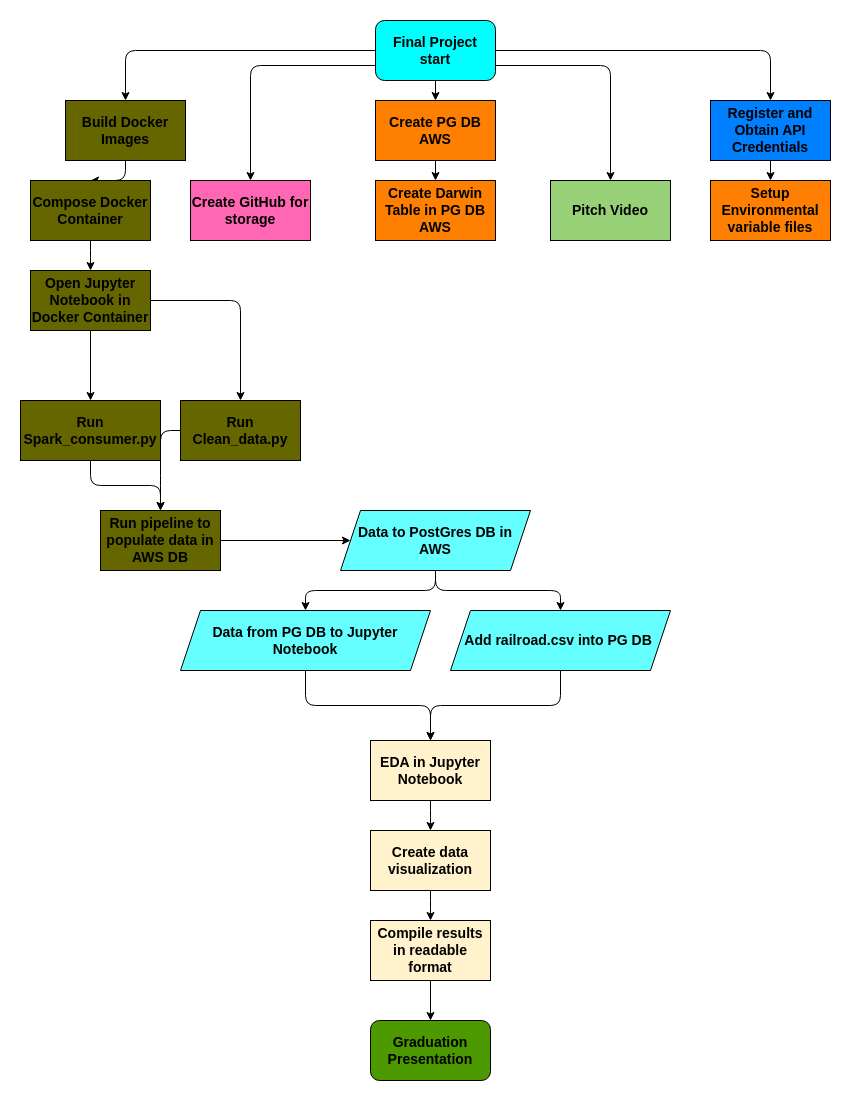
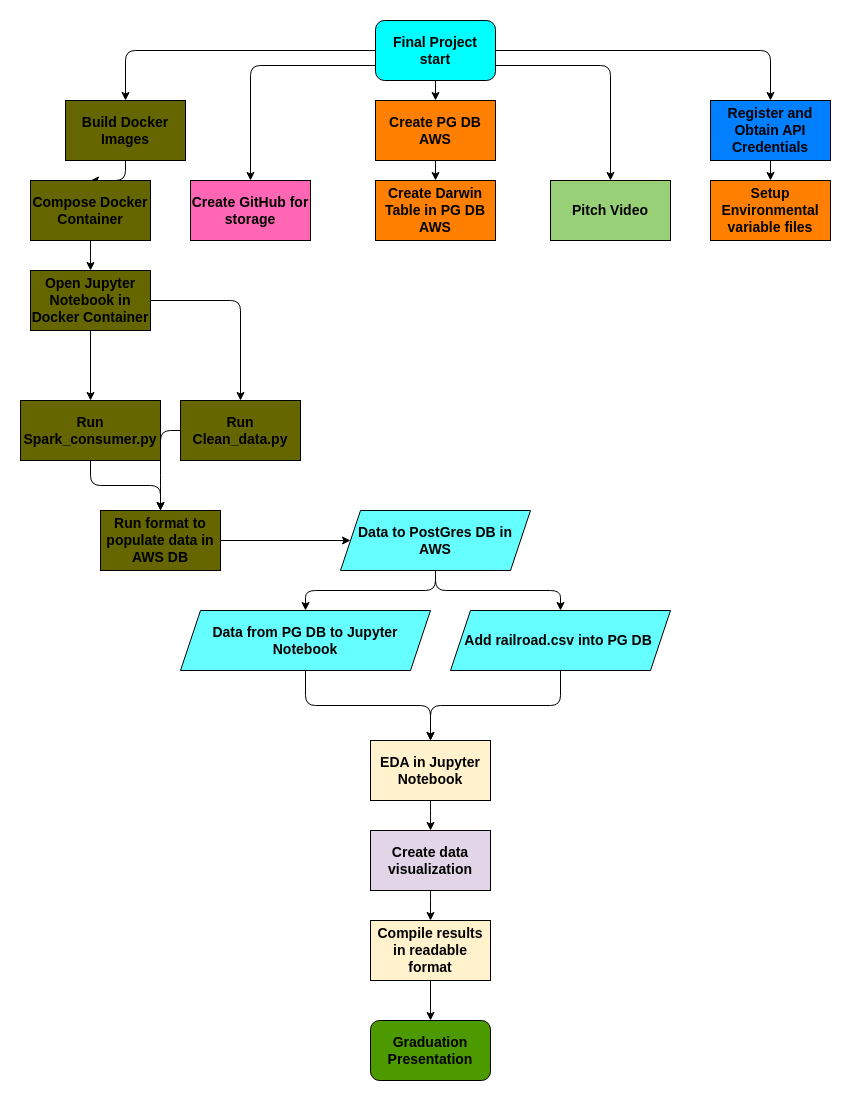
  <mxCell id="0" />
  <mxCell id="1" parent="0" />
  <mxCell id="2" value="&lt;font style=&quot;font-size: 14px;&quot;&gt;&lt;b&gt;Graduation Presentation&lt;/b&gt;&lt;/font&gt;" style="rounded=1;whiteSpace=wrap;html=1;fillColor=#4D9900;" vertex="1" parent="1"><mxGeometry x="370" y="1020" width="120" height="60" as="geometry" /></mxCell>
  <mxCell id="3" style="edgeStyle=orthogonalEdgeStyle;orthogonalLoop=1;jettySize=auto;html=1;entryX=0.5;entryY=0;entryDx=0;entryDy=0;fillColor=#666600;" edge="1" parent="1" source="4" target="23"><mxGeometry relative="1" as="geometry" /></mxCell>
  <mxCell id="4" value="&lt;font style=&quot;font-size: 14px;&quot;&gt;&lt;b&gt;Build Docker Images&lt;/b&gt;&lt;/font&gt;" style="rounded=0;whiteSpace=wrap;html=1;fillColor=#666600;" vertex="1" parent="1"><mxGeometry x="65" y="100" width="120" height="60" as="geometry" /></mxCell>
  <mxCell id="5" style="edgeStyle=orthogonalEdgeStyle;orthogonalLoop=1;jettySize=auto;html=1;fillColor=#666600;" edge="1" parent="1" source="6"><mxGeometry relative="1" as="geometry"><mxPoint x="160" y="510" as="targetPoint" /></mxGeometry></mxCell>
  <mxCell id="6" value="&lt;b&gt;&lt;font style=&quot;font-size: 14px;&quot;&gt;Run Clean_data.py&lt;/font&gt;&lt;/b&gt;" style="rounded=0;whiteSpace=wrap;html=1;fillColor=#666600;" vertex="1" parent="1"><mxGeometry x="180" y="400" width="120" height="60" as="geometry" /></mxCell>
  <mxCell id="7" style="edgeStyle=orthogonalEdgeStyle;orthogonalLoop=1;jettySize=auto;html=1;entryX=0.5;entryY=0;entryDx=0;entryDy=0;fillColor=#666600;" edge="1" parent="1" source="8" target="26"><mxGeometry relative="1" as="geometry" /></mxCell>
  <mxCell id="8" value="&lt;b&gt;&lt;font style=&quot;font-size: 14px;&quot;&gt;Run Spark_consumer.py&lt;/font&gt;&lt;/b&gt;" style="rounded=0;whiteSpace=wrap;html=1;fillColor=#666600;" vertex="1" parent="1"><mxGeometry x="20" y="400" width="140" height="60" as="geometry" /></mxCell>
  <mxCell id="9" style="edgeStyle=orthogonalEdgeStyle;orthogonalLoop=1;jettySize=auto;html=1;entryX=0.5;entryY=0;entryDx=0;entryDy=0;" edge="1" parent="1" source="11" target="8"><mxGeometry relative="1" as="geometry" /></mxCell>
  <mxCell id="10" style="edgeStyle=orthogonalEdgeStyle;orthogonalLoop=1;jettySize=auto;html=1;" edge="1" parent="1" source="11" target="6"><mxGeometry relative="1" as="geometry" /></mxCell>
  <mxCell id="11" value="&lt;b&gt;&lt;font style=&quot;font-size: 14px;&quot;&gt;Open Jupyter Notebook in Docker Container&lt;/font&gt;&lt;/b&gt;" style="rounded=0;whiteSpace=wrap;html=1;fillColor=#666600;" vertex="1" parent="1"><mxGeometry x="30" y="270" width="120" height="60" as="geometry" /></mxCell>
  <mxCell id="12" style="edgeStyle=orthogonalEdgeStyle;orthogonalLoop=1;jettySize=auto;html=1;fillColor=#FFF2CC;" edge="1" parent="1" source="13" target="30"><mxGeometry relative="1" as="geometry" /></mxCell>
  <mxCell id="13" value="&lt;font style=&quot;font-size: 14px;&quot;&gt;&lt;b&gt;EDA in Jupyter Notebook&lt;/b&gt;&lt;/font&gt;" style="rounded=0;whiteSpace=wrap;html=1;fillColor=#FFF2CC;" vertex="1" parent="1"><mxGeometry x="370" y="740" width="120" height="60" as="geometry" /></mxCell>
  <mxCell id="14" style="edgeStyle=orthogonalEdgeStyle;orthogonalLoop=1;jettySize=auto;html=1;" edge="1" parent="1" source="15" target="16"><mxGeometry relative="1" as="geometry" /></mxCell>
  <mxCell id="15" value="&lt;b&gt;&lt;font style=&quot;font-size: 14px;&quot;&gt;Register and Obtain API Credentials&lt;/font&gt;&lt;/b&gt;" style="rounded=0;whiteSpace=wrap;html=1;fillColor=#007FFF;" vertex="1" parent="1"><mxGeometry x="710" y="100" width="120" height="60" as="geometry" /></mxCell>
  <mxCell id="16" value="&lt;b&gt;&lt;font style=&quot;font-size: 14px;&quot;&gt;Setup Environmental variable files&lt;/font&gt;&lt;/b&gt;" style="rounded=0;whiteSpace=wrap;html=1;fillColor=#ff8000;" vertex="1" parent="1"><mxGeometry x="710" y="180" width="120" height="60" as="geometry" /></mxCell>
  <mxCell id="17" style="edgeStyle=orthogonalEdgeStyle;orthogonalLoop=1;jettySize=auto;html=1;" edge="1" parent="1" source="18" target="13"><mxGeometry relative="1" as="geometry" /></mxCell>
  <mxCell id="18" value="&lt;font style=&quot;font-size: 14px;&quot;&gt;&lt;b&gt;Data from PG DB to Jupyter Notebook&lt;/b&gt;&lt;/font&gt;" style="shape=parallelogram;perimeter=parallelogramPerimeter;whiteSpace=wrap;html=1;fixedSize=1;fillColor=#66FFFF;" vertex="1" parent="1"><mxGeometry x="180" y="610" width="250" height="60" as="geometry" /></mxCell>
  <mxCell id="19" style="edgeStyle=orthogonalEdgeStyle;orthogonalLoop=1;jettySize=auto;html=1;fillColor=#66FFFF;" edge="1" parent="1" source="21" target="18"><mxGeometry relative="1" as="geometry" /></mxCell>
  <mxCell id="20" style="edgeStyle=orthogonalEdgeStyle;orthogonalLoop=1;jettySize=auto;html=1;entryX=0.5;entryY=0;entryDx=0;entryDy=0;fillColor=#66FFFF;" edge="1" parent="1" source="21" target="28"><mxGeometry relative="1" as="geometry" /></mxCell>
  <mxCell id="21" value="&lt;font style=&quot;font-size: 14px;&quot;&gt;&lt;b&gt;Data to PostGres DB in AWS&lt;/b&gt;&lt;/font&gt;" style="shape=parallelogram;perimeter=parallelogramPerimeter;whiteSpace=wrap;html=1;fixedSize=1;fillColor=#66FFFF;" vertex="1" parent="1"><mxGeometry x="340" y="510" width="190" height="60" as="geometry" /></mxCell>
  <mxCell id="22" style="edgeStyle=orthogonalEdgeStyle;orthogonalLoop=1;jettySize=auto;html=1;entryX=0.5;entryY=0;entryDx=0;entryDy=0;fillColor=#666600;" edge="1" parent="1" source="23" target="11"><mxGeometry relative="1" as="geometry" /></mxCell>
  <mxCell id="23" value="&lt;font style=&quot;font-size: 14px;&quot;&gt;&lt;b&gt;Compose Docker Container&lt;/b&gt;&lt;/font&gt;" style="rounded=0;whiteSpace=wrap;html=1;fillColor=#666600;" vertex="1" parent="1"><mxGeometry x="30" y="180" width="120" height="60" as="geometry" /></mxCell>
  <mxCell id="24" value="&lt;b&gt;&lt;font style=&quot;font-size: 14px;&quot;&gt;Create Darwin Table in PG DB AWS&lt;/font&gt;&lt;/b&gt;" style="rounded=0;whiteSpace=wrap;html=1;fillColor=#FF8000;" vertex="1" parent="1"><mxGeometry x="375" y="180" width="120" height="60" as="geometry" /></mxCell>
  <mxCell id="25" style="edgeStyle=orthogonalEdgeStyle;orthogonalLoop=1;jettySize=auto;html=1;" edge="1" parent="1" source="26" target="21"><mxGeometry relative="1" as="geometry" /></mxCell>
- <mxCell id="26" value="&lt;b&gt;&lt;font style=&quot;font-size: 14px;&quot;&gt;Run pipeline to populate data in AWS DB&lt;/font&gt;&lt;/b&gt;" style="rounded=0;whiteSpace=wrap;html=1;fillColor=#666600;" vertex="1" parent="1"><mxGeometry x="100" y="510" width="120" height="60" as="geometry" /></mxCell>
+ <mxCell id="26" value="&lt;b&gt;&lt;font style=&quot;font-size: 14px;&quot;&gt;Run format to populate data in AWS DB&lt;/font&gt;&lt;/b&gt;" style="rounded=0;whiteSpace=wrap;html=1;fillColor=#666600;" vertex="1" parent="1"><mxGeometry x="100" y="510" width="120" height="60" as="geometry" /></mxCell>
  <mxCell id="27" style="edgeStyle=orthogonalEdgeStyle;orthogonalLoop=1;jettySize=auto;html=1;entryX=0.5;entryY=0;entryDx=0;entryDy=0;" edge="1" parent="1" source="28" target="13"><mxGeometry relative="1" as="geometry" /></mxCell>
  <mxCell id="28" value="&lt;font style=&quot;font-size: 14px;&quot;&gt;&lt;b&gt;Add railroad.csv into PG DB&amp;nbsp;&lt;/b&gt;&lt;/font&gt;" style="shape=parallelogram;perimeter=parallelogramPerimeter;whiteSpace=wrap;html=1;fixedSize=1;fillColor=#66FFFF;" vertex="1" parent="1"><mxGeometry x="450" y="610" width="220" height="60" as="geometry" /></mxCell>
  <mxCell id="29" style="edgeStyle=orthogonalEdgeStyle;orthogonalLoop=1;jettySize=auto;html=1;entryX=0.5;entryY=0;entryDx=0;entryDy=0;fillColor=#FFF2CC;" edge="1" parent="1" source="30" target="32"><mxGeometry relative="1" as="geometry" /></mxCell>
- <mxCell id="30" value="&lt;font style=&quot;font-size: 14px;&quot;&gt;&lt;b&gt;Create data visualization&lt;/b&gt;&lt;/font&gt;" style="rounded=0;whiteSpace=wrap;html=1;fillColor=#FFF2CC;" vertex="1" parent="1"><mxGeometry x="370" y="830" width="120" height="60" as="geometry" /></mxCell>
+ <mxCell id="30" value="&lt;font style=&quot;font-size: 14px;&quot;&gt;&lt;b&gt;Create data visualization&lt;/b&gt;&lt;/font&gt;" style="rounded=0;whiteSpace=wrap;html=1;fillColor=#e1d5e7;" vertex="1" parent="1"><mxGeometry x="370" y="830" width="120" height="60" as="geometry" /></mxCell>
  <mxCell id="31" style="edgeStyle=orthogonalEdgeStyle;orthogonalLoop=1;jettySize=auto;html=1;entryX=0.5;entryY=0;entryDx=0;entryDy=0;" edge="1" parent="1" source="32" target="2"><mxGeometry relative="1" as="geometry" /></mxCell>
  <mxCell id="32" value="&lt;font style=&quot;font-size: 14px;&quot;&gt;&lt;b&gt;Compile results in readable format&lt;/b&gt;&lt;/font&gt;" style="rounded=0;whiteSpace=wrap;html=1;fillColor=#FFF2CC;" vertex="1" parent="1"><mxGeometry x="370" y="920" width="120" height="60" as="geometry" /></mxCell>
  <mxCell id="33" value="&lt;b&gt;&lt;font style=&quot;font-size: 14px;&quot;&gt;Create GitHub for storage&lt;/font&gt;&lt;/b&gt;" style="rounded=0;whiteSpace=wrap;html=1;fillColor=#FF66B3;" vertex="1" parent="1"><mxGeometry x="190" y="180" width="120" height="60" as="geometry" /></mxCell>
  <mxCell id="34" value="&lt;b&gt;&lt;font style=&quot;font-size: 14px;&quot;&gt;Pitch Video&lt;/font&gt;&lt;/b&gt;" style="rounded=0;whiteSpace=wrap;html=1;fillColor=#97D077;" vertex="1" parent="1"><mxGeometry x="550" y="180" width="120" height="60" as="geometry" /></mxCell>
  <mxCell id="35" style="edgeStyle=orthogonalEdgeStyle;orthogonalLoop=1;jettySize=auto;html=1;entryX=0.5;entryY=0;entryDx=0;entryDy=0;" edge="1" parent="1" source="40" target="4"><mxGeometry relative="1" as="geometry" /></mxCell>
  <mxCell id="36" style="edgeStyle=orthogonalEdgeStyle;orthogonalLoop=1;jettySize=auto;html=1;entryX=0.5;entryY=0;entryDx=0;entryDy=0;" edge="1" parent="1" source="40" target="15"><mxGeometry relative="1" as="geometry" /></mxCell>
  <mxCell id="37" style="edgeStyle=orthogonalEdgeStyle;orthogonalLoop=1;jettySize=auto;html=1;entryX=0.5;entryY=0;entryDx=0;entryDy=0;" edge="1" parent="1" source="40" target="42"><mxGeometry relative="1" as="geometry" /></mxCell>
  <mxCell id="38" style="edgeStyle=orthogonalEdgeStyle;orthogonalLoop=1;jettySize=auto;html=1;exitX=0;exitY=0.75;exitDx=0;exitDy=0;entryX=0.5;entryY=0;entryDx=0;entryDy=0;" edge="1" parent="1" source="40" target="33"><mxGeometry relative="1" as="geometry" /></mxCell>
  <mxCell id="39" style="edgeStyle=orthogonalEdgeStyle;orthogonalLoop=1;jettySize=auto;html=1;exitX=1;exitY=0.75;exitDx=0;exitDy=0;" edge="1" parent="1" source="40" target="34"><mxGeometry relative="1" as="geometry" /></mxCell>
  <mxCell id="40" value="&lt;b&gt;&lt;font style=&quot;font-size: 14px;&quot;&gt;Final Project start&lt;/font&gt;&lt;/b&gt;" style="rounded=1;whiteSpace=wrap;html=1;fillColor=#00FFFF;" vertex="1" parent="1"><mxGeometry x="375" width="120" height="60" as="geometry" y="20" /></mxCell>
  <mxCell id="41" style="edgeStyle=orthogonalEdgeStyle;orthogonalLoop=1;jettySize=auto;html=1;" edge="1" parent="1" source="42" target="24"><mxGeometry relative="1" as="geometry" /></mxCell>
  <mxCell id="42" value="&lt;b&gt;&lt;font style=&quot;font-size: 14px;&quot;&gt;Create PG DB AWS&lt;/font&gt;&lt;/b&gt;" style="rounded=0;whiteSpace=wrap;html=1;fillColor=#FF8000;" vertex="1" parent="1"><mxGeometry x="375" y="100" width="120" height="60" as="geometry" /></mxCell>
